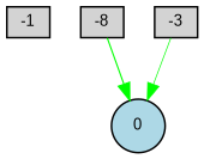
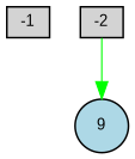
  digraph {
    fontname="Liberation Sans"
    node [fillcolor=lightgray fontsize=9 shape=box style=filled fontname="Liberation Sans"]
    edge [color=green style=solid fontname="Liberation Sans"]
    -1 [height=0.2 width=0.2]
-   -2 [height=0.2 width=0.2 label=-8]
-   0 [fillcolor=lightblue height=0.2 shape=circle width=0.2]
-   -3 [height=0.2 width=0.2]
+   -2 [height=0.2 width=0.2]
+   0 [fillcolor=lightblue height=0.2 shape=circle width=0.2 label=9]
    -2 -> 0 [penwidth=0.7424463474034666]
-   -3 -> 0 [penwidth=0.45607838989611305]
  }
